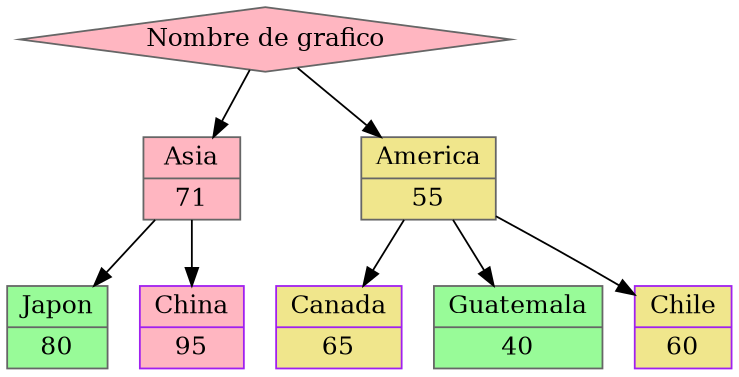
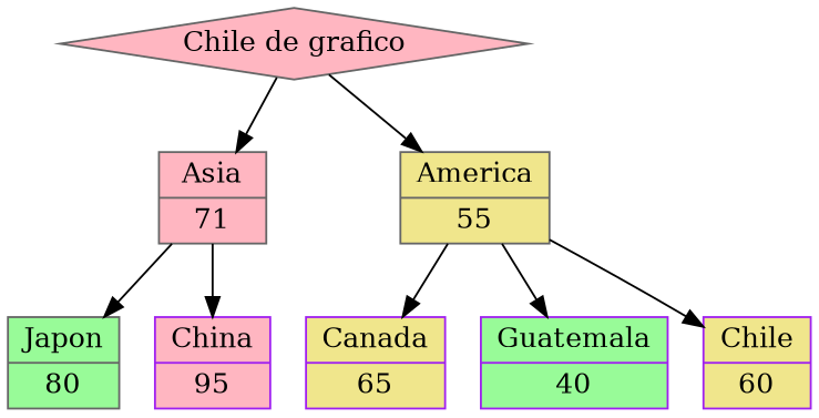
  digraph {
    node [color=gray40 fillcolor=lightpink shape=record style=filled]
-   n1 [label="Nombre de grafico" shape=diamond]
+   n1 [label="Chile de grafico" shape=diamond]
    n2 [label="{Asia|71} "]
    n3 [fillcolor=khaki label="{America|55} "]
    n4 [fillcolor=palegreen label="{Japon|80}"]
    n5 [color=purple label="{China|95}"]
    n6 [color=purple fillcolor=khaki label="{Canada|65}"]
-   n7 [fillcolor=palegreen label="{Guatemala|40}"]
+   n7 [color=purple fillcolor=palegreen label="{Guatemala|40}"]
    n8 [color=purple fillcolor=khaki label="{Chile|60}"]
    n1 -> n2
    n1 -> n3
    n2 -> n4
    n2 -> n5
    n3 -> n6
    n3 -> n7
    n3 -> n8
  }
